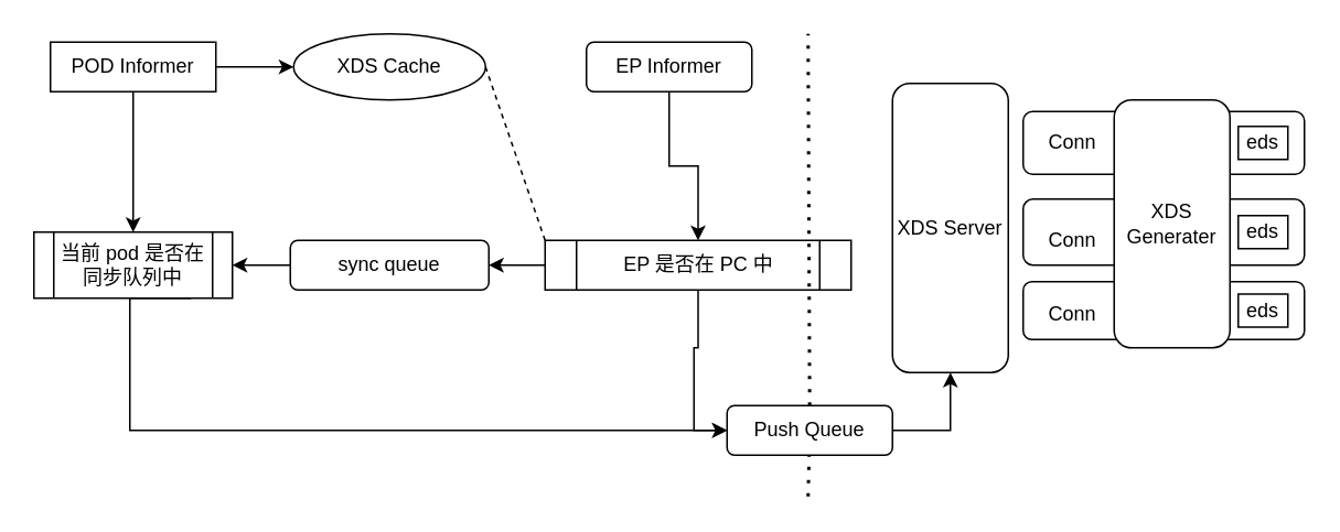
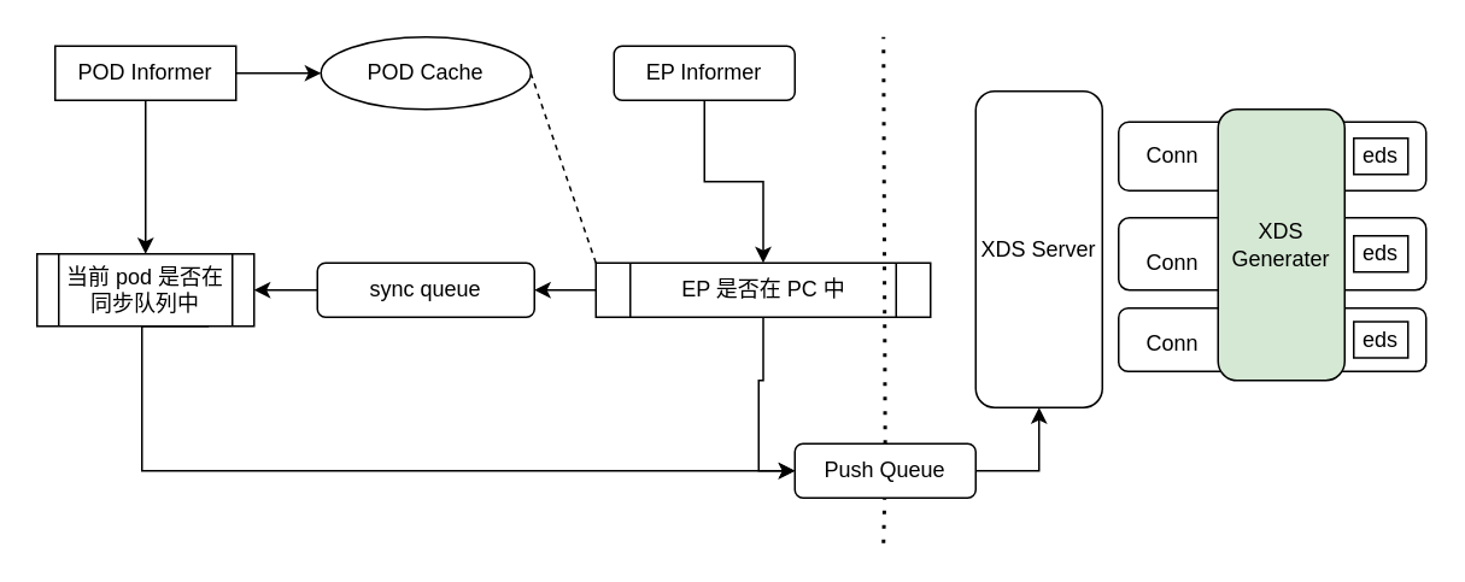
  <mxCell id="0" />
  <mxCell id="1" parent="0" />
  <mxCell id="2" style="edgeStyle=orthogonalEdgeStyle;rounded=0;orthogonalLoop=1;jettySize=auto;html=1;exitX=0.5;exitY=1;exitDx=0;exitDy=0;" edge="1" parent="1" source="3" target="14"><mxGeometry relative="1" as="geometry" /></mxCell>
- <mxCell id="3" value="EP Informer" style="rounded=1;whiteSpace=wrap;html=1;" vertex="1" parent="1"><mxGeometry x="354" y="25" width="100" height="30" as="geometry" /></mxCell>
+ <mxCell id="3" value="EP Informer" style="rounded=1;whiteSpace=wrap;html=1;" vertex="1" parent="1"><mxGeometry x="339" y="25" width="100" height="30" as="geometry" /></mxCell>
  <mxCell id="4" style="edgeStyle=orthogonalEdgeStyle;rounded=0;orthogonalLoop=1;jettySize=auto;html=1;exitX=1;exitY=0.5;exitDx=0;exitDy=0;entryX=0;entryY=0.5;entryDx=0;entryDy=0;" edge="1" parent="1" source="6" target="8"><mxGeometry relative="1" as="geometry" /></mxCell>
  <mxCell id="5" style="edgeStyle=orthogonalEdgeStyle;rounded=0;orthogonalLoop=1;jettySize=auto;html=1;exitX=0.5;exitY=1;exitDx=0;exitDy=0;entryX=0.5;entryY=0;entryDx=0;entryDy=0;" edge="1" parent="1" source="6" target="9"><mxGeometry relative="1" as="geometry" /></mxCell>
  <mxCell id="6" value="POD Informer" style="whiteSpace=wrap;html=1;rounded=0;" vertex="1" parent="1"><mxGeometry x="30" y="25" width="100" height="30" as="geometry" /></mxCell>
  <mxCell id="7" style="rounded=0;orthogonalLoop=1;jettySize=auto;html=1;exitX=1;exitY=0.5;exitDx=0;exitDy=0;entryX=0;entryY=0;entryDx=0;entryDy=0;endArrow=none;endFill=0;dashed=1;" edge="1" parent="1" source="8" target="14"><mxGeometry relative="1" as="geometry"><mxPoint x="278" y="145" as="targetPoint" /></mxGeometry></mxCell>
- <mxCell id="8" value="XDS Cache" style="ellipse;whiteSpace=wrap;html=1;" vertex="1" parent="1"><mxGeometry x="177" y="20" width="116" height="40" as="geometry" /></mxCell>
+ <mxCell id="8" value="POD Cache" style="ellipse;whiteSpace=wrap;html=1;" vertex="1" parent="1"><mxGeometry x="177" y="20" width="116" height="40" as="geometry" /></mxCell>
  <mxCell id="9" value="当前 pod 是否在同步队列中" style="shape=process;whiteSpace=wrap;html=1;backgroundOutline=1;" vertex="1" parent="1"><mxGeometry x="20" y="140" width="120" height="40" as="geometry" /></mxCell>
  <mxCell id="10" style="edgeStyle=orthogonalEdgeStyle;rounded=0;orthogonalLoop=1;jettySize=auto;html=1;exitX=0;exitY=0.5;exitDx=0;exitDy=0;entryX=1;entryY=0.5;entryDx=0;entryDy=0;" edge="1" parent="1" source="11" target="9"><mxGeometry relative="1" as="geometry" /></mxCell>
  <mxCell id="11" value="sync queue" style="rounded=1;whiteSpace=wrap;html=1;" vertex="1" parent="1"><mxGeometry x="175" y="145" width="120" height="30" as="geometry" /></mxCell>
  <mxCell id="12" style="edgeStyle=orthogonalEdgeStyle;rounded=0;orthogonalLoop=1;jettySize=auto;html=1;exitX=0;exitY=0.5;exitDx=0;exitDy=0;entryX=1;entryY=0.5;entryDx=0;entryDy=0;" edge="1" parent="1" source="14" target="11"><mxGeometry relative="1" as="geometry"><mxPoint x="278" y="160" as="sourcePoint" /></mxGeometry></mxCell>
  <mxCell id="13" style="edgeStyle=orthogonalEdgeStyle;rounded=0;orthogonalLoop=1;jettySize=auto;html=1;exitX=0.5;exitY=1;exitDx=0;exitDy=0;entryX=0;entryY=0.5;entryDx=0;entryDy=0;" edge="1" parent="1" source="14" target="20"><mxGeometry relative="1" as="geometry" /></mxCell>
  <mxCell id="14" value="EP 是否在 PC 中" style="shape=process;whiteSpace=wrap;html=1;backgroundOutline=1;" vertex="1" parent="1"><mxGeometry x="329" y="145" width="185" height="30" as="geometry" /></mxCell>
  <mxCell id="15" style="edgeStyle=orthogonalEdgeStyle;rounded=0;orthogonalLoop=1;jettySize=auto;html=1;exitX=0.5;exitY=1;exitDx=0;exitDy=0;entryX=0;entryY=0.5;entryDx=0;entryDy=0;" edge="1" parent="1" target="20"><mxGeometry relative="1" as="geometry"><mxPoint x="115" y="180" as="sourcePoint" /><mxPoint x="463" y="260" as="targetPoint" /><Array as="points"><mxPoint x="78" y="180" /><mxPoint x="78" y="260" /></Array></mxGeometry></mxCell>
  <mxCell id="16" value="" style="endArrow=none;dashed=1;html=1;dashPattern=1 3;strokeWidth=2;rounded=0;" edge="1" parent="1" source="20"><mxGeometry width="50" height="50" relative="1" as="geometry"><mxPoint x="488" y="300" as="sourcePoint" /><mxPoint x="488" y="20" as="targetPoint" /></mxGeometry></mxCell>
  <mxCell id="17" value="XDS Server" style="rounded=1;whiteSpace=wrap;html=1;" vertex="1" parent="1"><mxGeometry x="539" y="50" width="70" height="175" as="geometry" /></mxCell>
  <mxCell id="18" value="" style="endArrow=none;dashed=1;html=1;dashPattern=1 3;strokeWidth=2;rounded=0;" edge="1" parent="1" target="20"><mxGeometry width="50" height="50" relative="1" as="geometry"><mxPoint x="488" y="300" as="sourcePoint" /><mxPoint x="488" y="20" as="targetPoint" /></mxGeometry></mxCell>
  <mxCell id="19" style="edgeStyle=orthogonalEdgeStyle;rounded=0;orthogonalLoop=1;jettySize=auto;html=1;exitX=1;exitY=0.5;exitDx=0;exitDy=0;entryX=0.5;entryY=1;entryDx=0;entryDy=0;" edge="1" parent="1" source="20" target="17"><mxGeometry relative="1" as="geometry" /></mxCell>
  <mxCell id="20" value="Push Queue" style="rounded=1;whiteSpace=wrap;html=1;" vertex="1" parent="1"><mxGeometry x="439" y="245" width="100" height="30" as="geometry" /></mxCell>
  <mxCell id="21" value="" style="rounded=1;whiteSpace=wrap;html=1;" vertex="1" parent="1"><mxGeometry x="618" y="67" width="170" height="38" as="geometry" /></mxCell>
  <mxCell id="22" value="" style="rounded=1;whiteSpace=wrap;html=1;" vertex="1" parent="1"><mxGeometry x="618" y="120" width="170" height="40" as="geometry" /></mxCell>
  <mxCell id="23" value="" style="rounded=1;whiteSpace=wrap;html=1;" vertex="1" parent="1"><mxGeometry x="618" y="170" width="170" height="35" as="geometry" /></mxCell>
- <mxCell id="24" value="XDS&lt;br&gt;Generater" style="rounded=1;whiteSpace=wrap;html=1;" vertex="1" parent="1"><mxGeometry x="673" y="60" width="70" height="150" as="geometry" /></mxCell>
+ <mxCell id="24" value="XDS&lt;br&gt;Generater" style="rounded=1;whiteSpace=wrap;html=1;fillColor=#d5e8d4;" vertex="1" parent="1"><mxGeometry x="673" y="60" width="70" height="150" as="geometry" /></mxCell>
  <mxCell id="25" value="eds" style="rounded=0;whiteSpace=wrap;html=1;" vertex="1" parent="1"><mxGeometry x="748" y="76" width="30" height="20" as="geometry" /></mxCell>
  <mxCell id="26" value="eds" style="rounded=0;whiteSpace=wrap;html=1;" vertex="1" parent="1"><mxGeometry x="748" y="130" width="30" height="20" as="geometry" /></mxCell>
  <mxCell id="27" value="eds" style="rounded=0;whiteSpace=wrap;html=1;" vertex="1" parent="1"><mxGeometry x="748" y="177.5" width="30" height="20" as="geometry" /></mxCell>
  <mxCell id="28" value="Conn" style="text;html=1;strokeColor=none;fillColor=none;align=center;verticalAlign=middle;whiteSpace=wrap;rounded=0;" vertex="1" parent="1"><mxGeometry x="618" y="71" width="60" height="30" as="geometry" /></mxCell>
  <mxCell id="29" value="Conn" style="text;html=1;strokeColor=none;fillColor=none;align=center;verticalAlign=middle;whiteSpace=wrap;rounded=0;" vertex="1" parent="1"><mxGeometry x="618" y="130" width="60" height="30" as="geometry" /></mxCell>
  <mxCell id="30" value="Conn" style="text;html=1;strokeColor=none;fillColor=none;align=center;verticalAlign=middle;whiteSpace=wrap;rounded=0;" vertex="1" parent="1"><mxGeometry x="618" y="175" width="60" height="30" as="geometry" /></mxCell>
